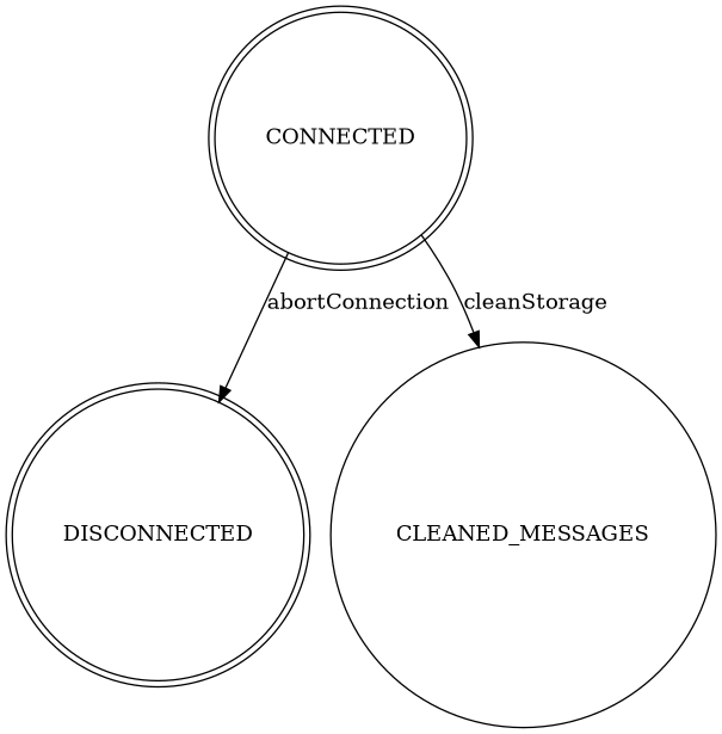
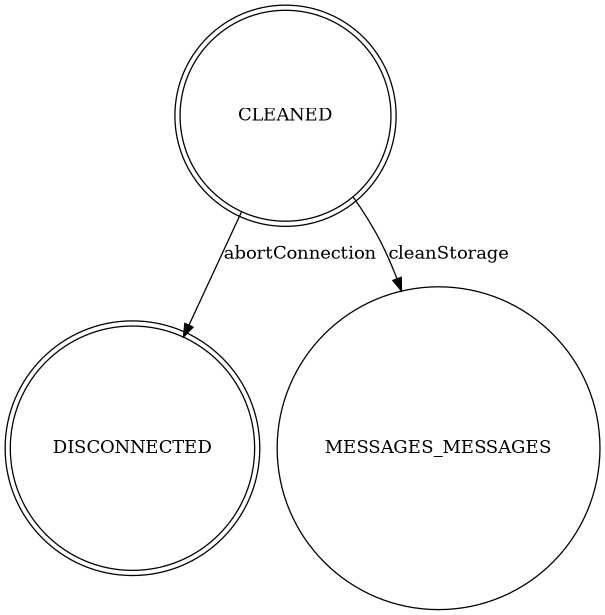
  digraph {
    rankdir=TB
    node [shape=doublecircle]
-   CONNECTED
+   CONNECTED [label=CLEANED]
    DISCONNECTED
-   CLEANED_MESSAGES [shape=circle]
+   CLEANED_MESSAGES [shape=circle label=MESSAGES_MESSAGES]
    CONNECTED -> DISCONNECTED [label=abortConnection]
    CONNECTED -> CLEANED_MESSAGES [label=cleanStorage]
  }
